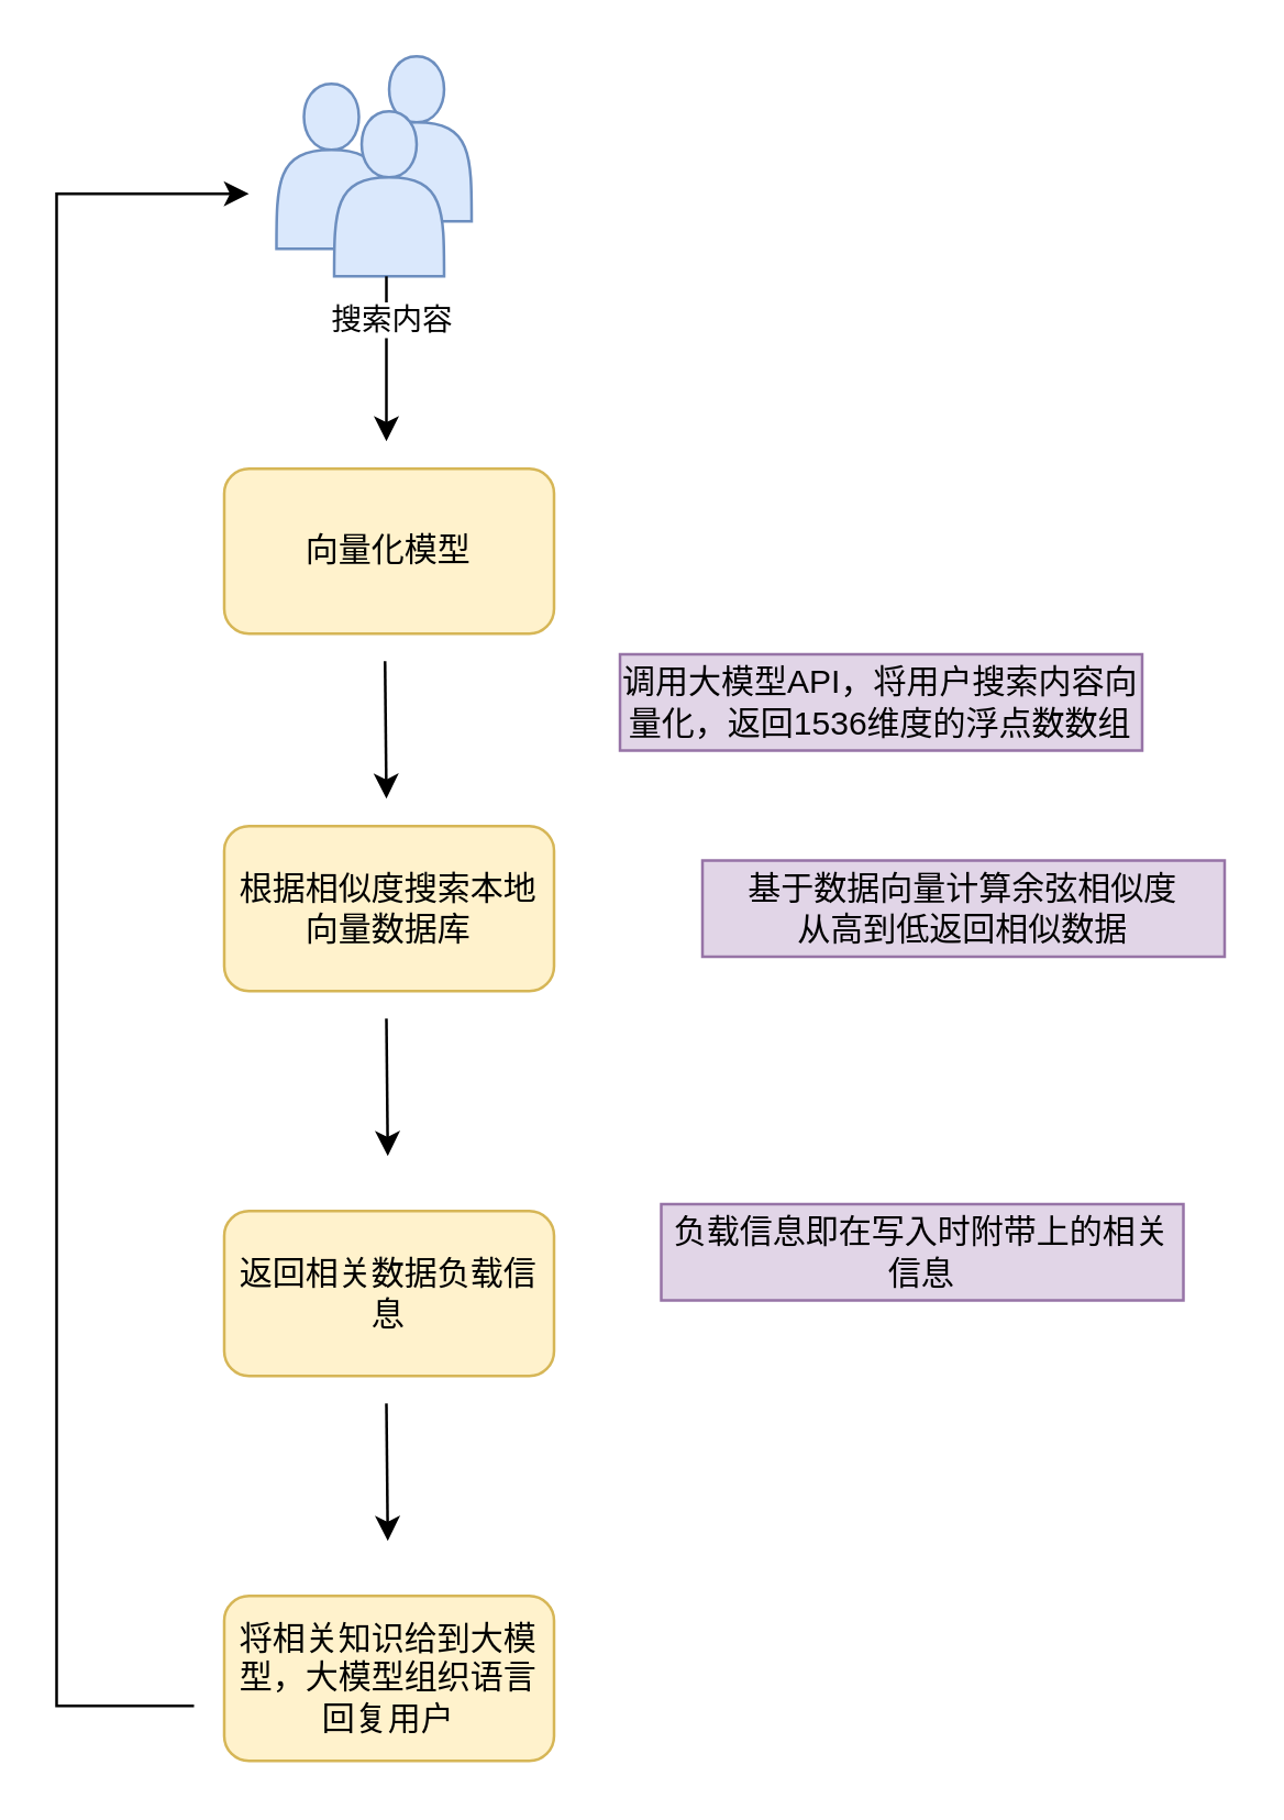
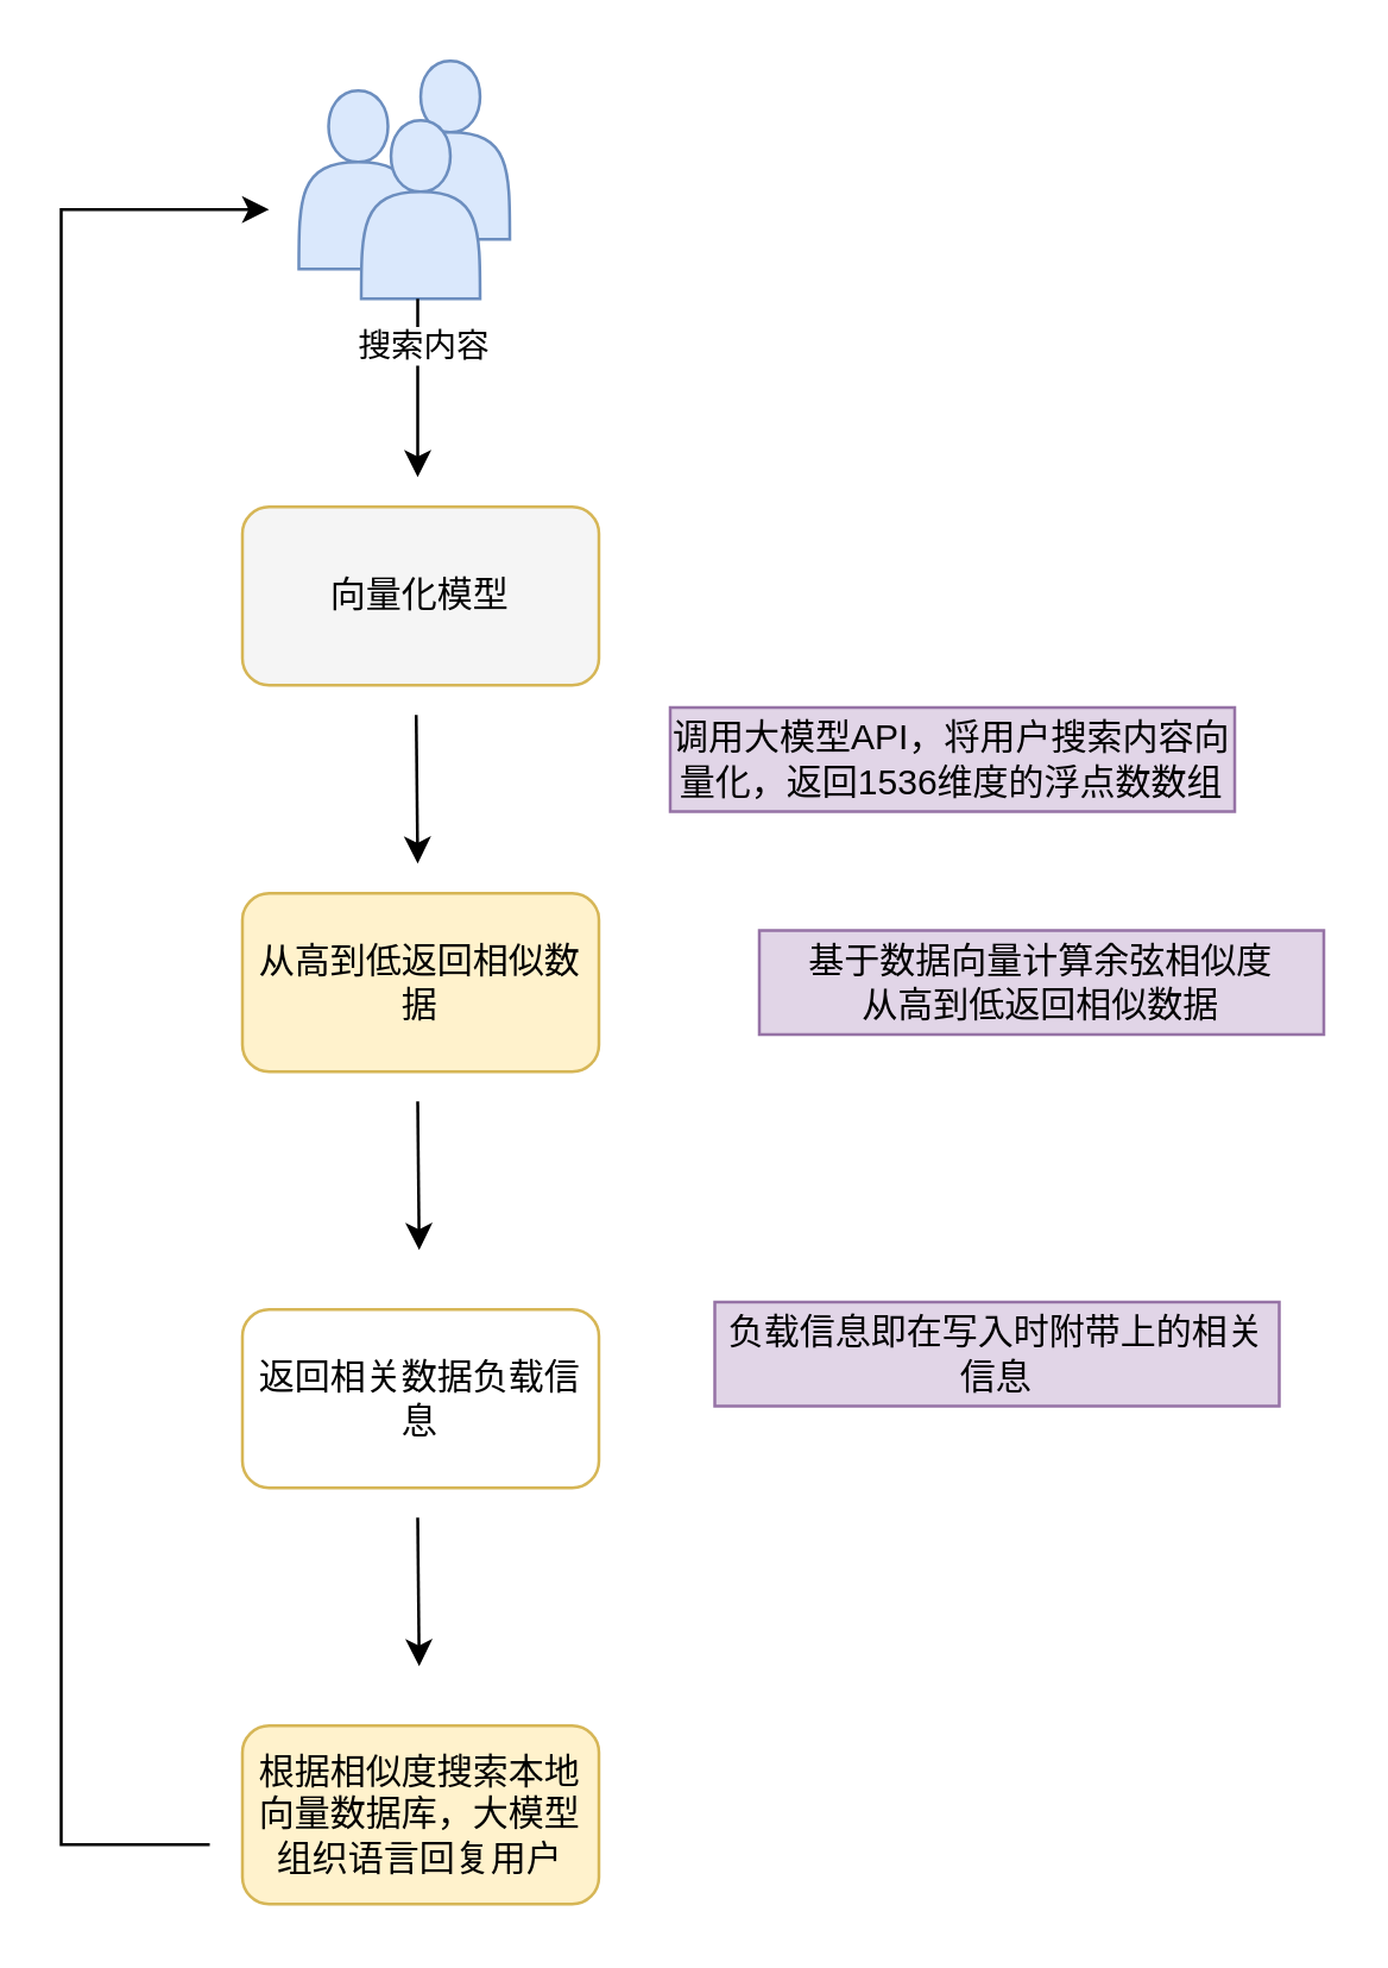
  <mxCell id="0" />
  <mxCell id="1" parent="0" />
  <mxCell id="2" value="" style="shape=actor;whiteSpace=wrap;html=1;fillColor=#dae8fc;strokeColor=#6c8ebf;" vertex="1" parent="1"><mxGeometry x="131" y="20" width="40" height="60" as="geometry" /></mxCell>
  <mxCell id="3" value="" style="shape=actor;whiteSpace=wrap;html=1;fillColor=#dae8fc;strokeColor=#6c8ebf;" vertex="1" parent="1"><mxGeometry x="100" y="30" width="40" height="60" as="geometry" /></mxCell>
  <mxCell id="4" value="" style="shape=actor;whiteSpace=wrap;html=1;fillColor=#dae8fc;strokeColor=#6c8ebf;" parent="1" vertex="1"><mxGeometry x="121" y="40" width="40" height="60" as="geometry" /></mxCell>
  <mxCell id="5" value="" style="endArrow=classic;html=1;rounded=0;" edge="1" parent="1"><mxGeometry width="50" height="50" relative="1" as="geometry"><mxPoint x="140" y="100" as="sourcePoint" /><mxPoint x="140" y="160" as="targetPoint" /></mxGeometry></mxCell>
  <mxCell id="6" value="搜索内容" style="edgeLabel;html=1;align=center;verticalAlign=middle;resizable=0;points=[];" vertex="1" connectable="0" parent="5"><mxGeometry x="-0.5" y="1" relative="1" as="geometry"><mxPoint as="offset" /></mxGeometry></mxCell>
- <mxCell id="7" value="向量化模型" style="rounded=1;whiteSpace=wrap;html=1;fillColor=#fff2cc;strokeColor=#d6b656;" vertex="1" parent="1"><mxGeometry x="81" y="170" width="120" height="60" as="geometry" /></mxCell>
+ <mxCell id="7" value="向量化模型" style="rounded=1;whiteSpace=wrap;html=1;fillColor=#f5f5f5;strokeColor=#d6b656;" vertex="1" parent="1"><mxGeometry x="81" y="170" width="120" height="60" as="geometry" /></mxCell>
  <mxCell id="8" value="调用大模型API，将用户搜索内容向量化，返回1536维度的浮点数数组" style="rounded=0;whiteSpace=wrap;html=1;fillColor=#e1d5e7;strokeColor=#9673a6;" vertex="1" parent="1"><mxGeometry x="225" y="237.5" width="190" height="35" as="geometry" /></mxCell>
  <mxCell id="9" value="" style="endArrow=classic;html=1;rounded=0;" edge="1" parent="1"><mxGeometry width="50" height="50" relative="1" as="geometry"><mxPoint x="139.5" y="240" as="sourcePoint" /><mxPoint x="140" y="290" as="targetPoint" /></mxGeometry></mxCell>
- <mxCell id="10" value="根据相似度搜索本地向量数据库" style="rounded=1;whiteSpace=wrap;html=1;fillColor=#fff2cc;strokeColor=#d6b656;" vertex="1" parent="1"><mxGeometry x="81" y="300" width="120" height="60" as="geometry" /></mxCell>
+ <mxCell id="10" value="从高到低返回相似数据" style="rounded=1;whiteSpace=wrap;html=1;fillColor=#fff2cc;strokeColor=#d6b656;" vertex="1" parent="1"><mxGeometry x="81" y="300" width="120" height="60" as="geometry" /></mxCell>
  <mxCell id="11" value="基于数据向量计算余弦相似度&lt;div&gt;从高到低返回相似数据&lt;/div&gt;" style="rounded=0;whiteSpace=wrap;html=1;fillColor=#e1d5e7;strokeColor=#9673a6;" vertex="1" parent="1"><mxGeometry x="255" y="312.5" width="190" height="35" as="geometry" /></mxCell>
  <mxCell id="12" value="" style="endArrow=classic;html=1;rounded=0;" edge="1" parent="1"><mxGeometry width="50" height="50" relative="1" as="geometry"><mxPoint x="140" y="370" as="sourcePoint" /><mxPoint x="140.5" y="420" as="targetPoint" /></mxGeometry></mxCell>
- <mxCell id="13" value="返回相关数据负载信息" style="rounded=1;whiteSpace=wrap;html=1;fillColor=#fff2cc;strokeColor=#d6b656;" vertex="1" parent="1"><mxGeometry x="81" y="440" width="120" height="60" as="geometry" /></mxCell>
+ <mxCell id="13" value="返回相关数据负载信息" style="rounded=1;whiteSpace=wrap;html=1;fillColor=#ffffff;strokeColor=#d6b656;" vertex="1" parent="1"><mxGeometry x="81" y="440" width="120" height="60" as="geometry" /></mxCell>
  <mxCell id="14" value="负载信息即在写入时附带上的相关信息" style="rounded=0;whiteSpace=wrap;html=1;fillColor=#e1d5e7;strokeColor=#9673a6;" vertex="1" parent="1"><mxGeometry x="240" y="437.5" width="190" height="35" as="geometry" /></mxCell>
  <mxCell id="15" value="" style="endArrow=classic;html=1;rounded=0;" edge="1" parent="1"><mxGeometry width="50" height="50" relative="1" as="geometry"><mxPoint x="140" y="510" as="sourcePoint" /><mxPoint x="140.5" y="560" as="targetPoint" /></mxGeometry></mxCell>
- <mxCell id="16" value="将相关知识给到大模型，大模型组织语言回复用户" style="rounded=1;whiteSpace=wrap;html=1;fillColor=#fff2cc;strokeColor=#d6b656;" vertex="1" parent="1"><mxGeometry x="81" y="580" width="120" height="60" as="geometry" /></mxCell>
+ <mxCell id="16" value="根据相似度搜索本地向量数据库，大模型组织语言回复用户" style="rounded=1;whiteSpace=wrap;html=1;fillColor=#fff2cc;strokeColor=#d6b656;" vertex="1" parent="1"><mxGeometry x="81" y="580" width="120" height="60" as="geometry" /></mxCell>
  <mxCell id="17" value="" style="endArrow=classic;html=1;rounded=0;" edge="1" parent="1"><mxGeometry width="50" height="50" relative="1" as="geometry"><mxPoint x="70" y="620" as="sourcePoint" /><mxPoint x="90" y="70" as="targetPoint" /><Array as="points"><mxPoint x="20" y="620" /><mxPoint x="20" y="340" /><mxPoint x="20" y="150" /><mxPoint x="20" y="70" /></Array></mxGeometry></mxCell>
